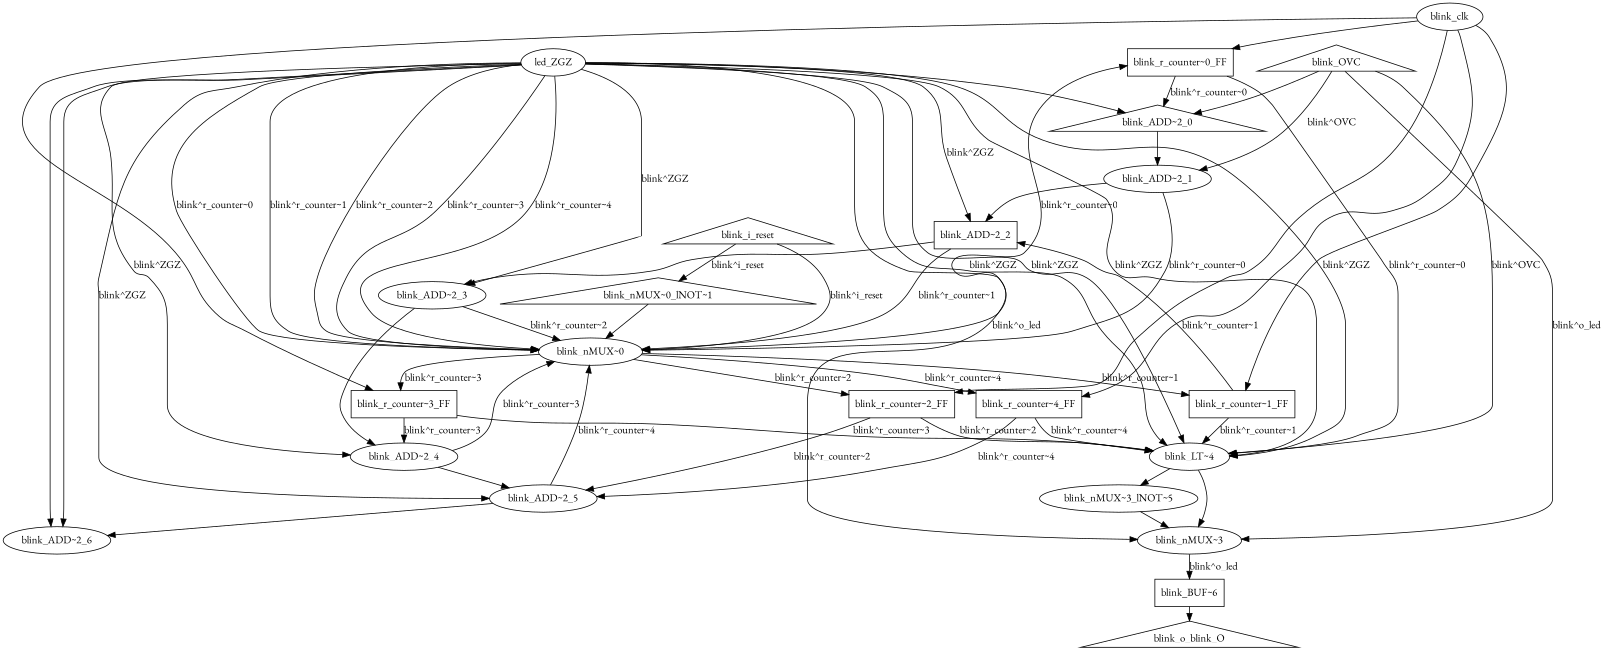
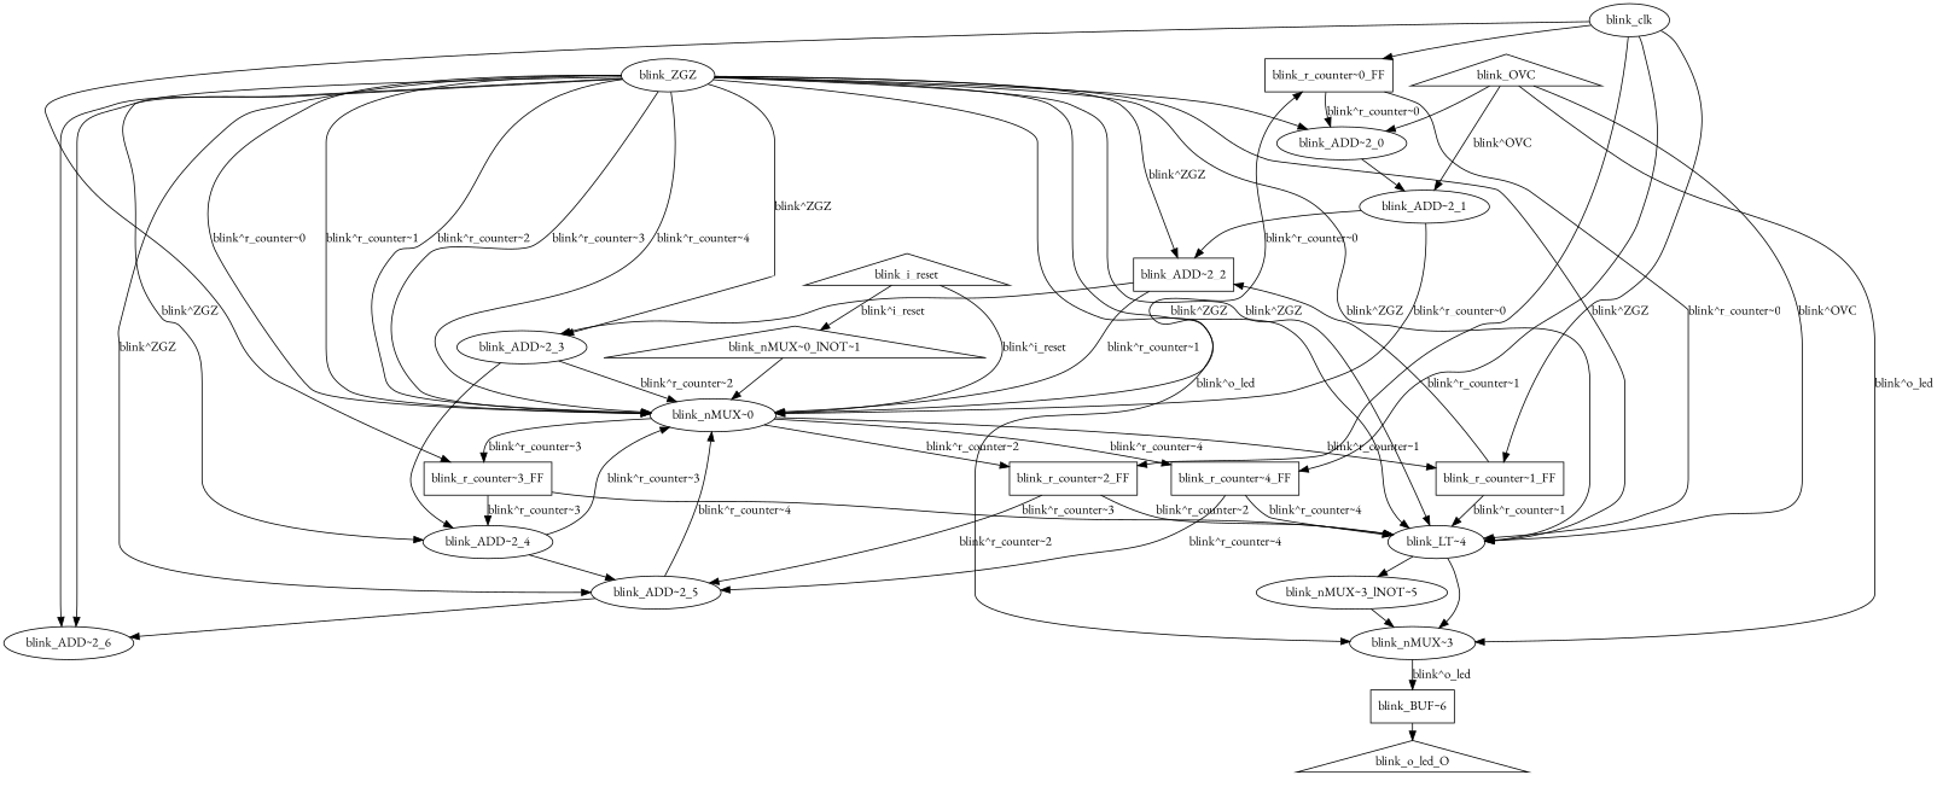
  digraph {
    fontname="EB Garamond"
    ranksep=.25
    node [fontname="EB Garamond"]
    edge [fontname="EB Garamond"]
    blink_clk [shape=ellipse]
    "blink_r_counter~0_FF" [shape=box]
    "blink_r_counter~1_FF" [shape=box]
    "blink_r_counter~2_FF" [shape=box]
    "blink_r_counter~3_FF" [shape=box]
    "blink_r_counter~4_FF" [shape=box]
    "blink_LT~4"
-   "blink_ADD~2_0" [shape=triangle]
+   "blink_ADD~2_0"
    "blink_ADD~2_2" [shape=box]
    "blink_ADD~2_5"
    "blink_ADD~2_4"
    "blink_ADD~2_1"
    "blink_nMUX~0"
    "blink_nMUX~3"
    "blink_nMUX~3_lNOT~5"
    "blink_ADD~2_3"
    "blink_ADD~2_6"
    "blink_BUF~6" [shape=box]
-   blink_o_led_O [shape=triangle label=blink_o_blink_O]
+   blink_o_led_O [shape=triangle]
    blink_i_reset [shape=triangle]
    "blink_nMUX~0_lNOT~1" [shape=triangle]
-   blink_ZGZ [label=led_ZGZ]
+   blink_ZGZ
    blink_OVC [shape=triangle]
    blink_clk -> "blink_r_counter~0_FF"
    blink_clk -> "blink_r_counter~1_FF"
    blink_clk -> "blink_r_counter~2_FF"
    blink_clk -> "blink_r_counter~3_FF"
    blink_clk -> "blink_r_counter~4_FF"
    "blink_r_counter~0_FF" -> "blink_LT~4" [label="blink^r_counter~0"]
    "blink_r_counter~0_FF" -> "blink_ADD~2_0" [label="blink^r_counter~0"]
    "blink_r_counter~1_FF" -> "blink_LT~4" [label="blink^r_counter~1"]
    "blink_r_counter~1_FF" -> "blink_ADD~2_2" [label="blink^r_counter~1"]
    "blink_r_counter~2_FF" -> "blink_LT~4" [label="blink^r_counter~2"]
    "blink_r_counter~2_FF" -> "blink_ADD~2_5" [label="blink^r_counter~2"]
    "blink_r_counter~3_FF" -> "blink_LT~4" [label="blink^r_counter~3"]
    "blink_r_counter~3_FF" -> "blink_ADD~2_4" [label="blink^r_counter~3"]
    "blink_r_counter~4_FF" -> "blink_LT~4" [label="blink^r_counter~4"]
    "blink_r_counter~4_FF" -> "blink_ADD~2_5" [label="blink^r_counter~4"]
    "blink_LT~4" -> "blink_nMUX~3"
    "blink_LT~4" -> "blink_nMUX~3_lNOT~5"
    "blink_ADD~2_0" -> "blink_ADD~2_1"
    "blink_ADD~2_2" -> "blink_nMUX~0" [label="blink^r_counter~1"]
    "blink_ADD~2_2" -> "blink_ADD~2_3"
    "blink_ADD~2_5" -> "blink_nMUX~0" [label="blink^r_counter~4"]
    "blink_ADD~2_5" -> "blink_ADD~2_6"
    "blink_ADD~2_4" -> "blink_ADD~2_5"
    "blink_ADD~2_4" -> "blink_nMUX~0" [label="blink^r_counter~3"]
    "blink_ADD~2_1" -> "blink_ADD~2_2"
    "blink_ADD~2_1" -> "blink_nMUX~0" [label="blink^r_counter~0"]
    "blink_nMUX~0" -> "blink_r_counter~0_FF" [label="blink^r_counter~0"]
    "blink_nMUX~0" -> "blink_r_counter~1_FF" [label="blink^r_counter~1"]
    "blink_nMUX~0" -> "blink_r_counter~2_FF" [label="blink^r_counter~2"]
    "blink_nMUX~0" -> "blink_r_counter~3_FF" [label="blink^r_counter~3"]
    "blink_nMUX~0" -> "blink_r_counter~4_FF" [label="blink^r_counter~4"]
    "blink_nMUX~3" -> "blink_BUF~6" [label="blink^o_led"]
    "blink_nMUX~3_lNOT~5" -> "blink_nMUX~3"
    "blink_ADD~2_3" -> "blink_ADD~2_4"
    "blink_ADD~2_3" -> "blink_nMUX~0" [label="blink^r_counter~2"]
    "blink_BUF~6" -> blink_o_led_O
    blink_i_reset -> "blink_nMUX~0" [label="blink^i_reset"]
    blink_i_reset -> "blink_nMUX~0_lNOT~1" [label="blink^i_reset"]
    "blink_nMUX~0_lNOT~1" -> "blink_nMUX~0"
    blink_ZGZ -> "blink_LT~4" [label="blink^ZGZ"]
    blink_ZGZ -> "blink_LT~4" [label="blink^ZGZ"]
    blink_ZGZ -> "blink_LT~4" [label="blink^ZGZ"]
    blink_ZGZ -> "blink_LT~4" [label="blink^ZGZ"]
    blink_ZGZ -> "blink_ADD~2_0"
    blink_ZGZ -> "blink_ADD~2_2" [label="blink^ZGZ"]
    blink_ZGZ -> "blink_ADD~2_5" [label="blink^ZGZ"]
    blink_ZGZ -> "blink_ADD~2_4" [label="blink^ZGZ"]
    blink_ZGZ -> "blink_nMUX~0" [label="blink^r_counter~0"]
    blink_ZGZ -> "blink_nMUX~0" [label="blink^r_counter~1"]
    blink_ZGZ -> "blink_nMUX~0" [label="blink^r_counter~2"]
    blink_ZGZ -> "blink_nMUX~0" [label="blink^r_counter~3"]
    blink_ZGZ -> "blink_nMUX~0" [label="blink^r_counter~4"]
    blink_ZGZ -> "blink_nMUX~3" [label="blink^o_led"]
    blink_ZGZ -> "blink_ADD~2_3" [label="blink^ZGZ"]
    blink_ZGZ -> "blink_ADD~2_6"
    blink_ZGZ -> "blink_ADD~2_6"
    blink_OVC -> "blink_LT~4" [label="blink^OVC"]
    blink_OVC -> "blink_ADD~2_0"
    blink_OVC -> "blink_ADD~2_1" [label="blink^OVC"]
    blink_OVC -> "blink_nMUX~3" [label="blink^o_led"]
  }
